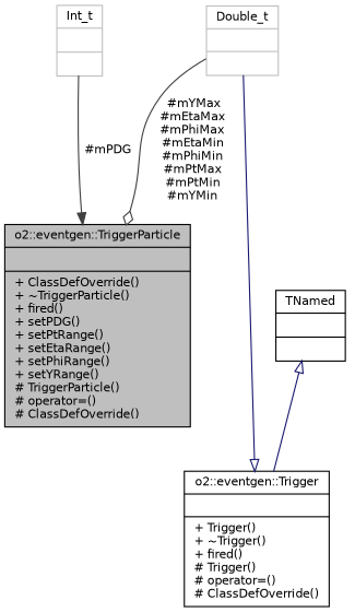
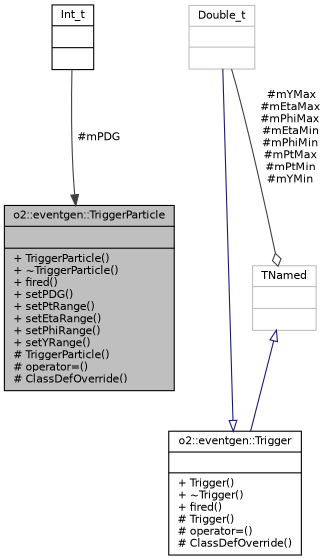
  digraph {
    node [color=grey75 fontname=Helvetica fontsize=10 shape=record]
    edge [color=midnightblue fontname=Helvetica fontsize=10 labelfontname=Helvetica labelfontsize=10 style=solid]
-   n1 [color=black fillcolor=grey75 fontcolor=black height=0.2 label="{o2::eventgen::TriggerParticle\n||+ ClassDefOverride()\l+ ~TriggerParticle()\l+ fired()\l+ setPDG()\l+ setPtRange()\l+ setEtaRange()\l+ setPhiRange()\l+ setYRange()\l# TriggerParticle()\l# operator=()\l# ClassDefOverride()\l}" style=filled width=0.4]
+   n1 [color=black fillcolor=grey75 fontcolor=black height=0.2 label="{o2::eventgen::TriggerParticle\n||+ TriggerParticle()\l+ ~TriggerParticle()\l+ fired()\l+ setPDG()\l+ setPtRange()\l+ setEtaRange()\l+ setPhiRange()\l+ setYRange()\l# TriggerParticle()\l# operator=()\l# ClassDefOverride()\l}" style=filled width=0.4]
    n2 [color=black height=0.2 label="{o2::eventgen::Trigger\n||+ Trigger()\l+ ~Trigger()\l+ fired()\l# Trigger()\l# operator=()\l# ClassDefOverride()\l}" width=0.4]
    n3 [height=0.2 label="{Double_t\n||}" width=0.4]
-   n4 [color=black height=0.2 label="{TNamed\n||}" width=0.4]
-   n5 [height=0.2 label="{Int_t\n||}" width=0.4]
+   n4 [height=0.2 label="{TNamed\n||}" width=0.4]
+   n5 [color=black height=0.2 label="{Int_t\n||}" width=0.4]
    n2 -> n3 [arrowtail=onormal dir=back]
-   n3 -> n1 [arrowhead=odiamond color=grey25 label=" #mYMax\n#mEtaMax\n#mPhiMax\n#mEtaMin\n#mPhiMin\n#mPtMax\n#mPtMin\n#mYMin"]
+   n3 -> n4 [arrowhead=odiamond color=grey25 label=" #mYMax\n#mEtaMax\n#mPhiMax\n#mEtaMin\n#mPhiMin\n#mPtMax\n#mPtMin\n#mYMin"]
    n4 -> n2 [arrowtail=onormal dir=back]
    n5 -> n1 [arrowhead=normal color=grey25 label=" #mPDG"]
  }
